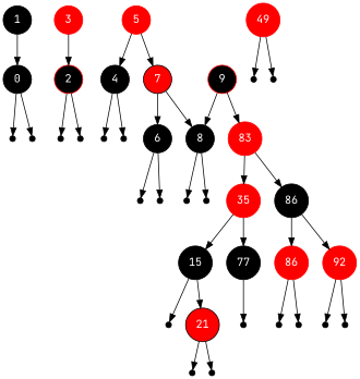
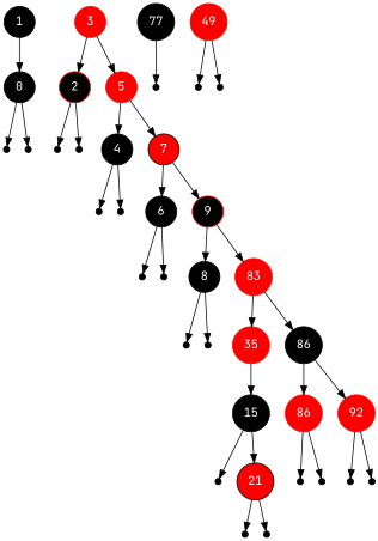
  digraph {
    fontname="JetBrains Mono"
    node [fontname="JetBrains Mono" shape=point]
    edge [fontname="JetBrains Mono"]
    n1 [color=black fillcolor=black fontcolor=white label=1 shape=circle style=filled]
    n2 [color=black fillcolor=black fontcolor=white label=0 shape=circle style=filled]
    null0xaaaaaaac12c0L [width=0.1]
    null0xaaaaaaac12c0R [width=0.1]
    n5 [color=red fillcolor=red fontcolor=white label=3 shape=circle style=filled]
    n6 [color=red fillcolor=black fontcolor=white label=2 shape=circle style=filled]
    n7 [color=red fillcolor=red fontcolor=white label=5 shape=circle style=filled]
    null0xaaaaaaac1520L [width=0.1]
    null0xaaaaaaac1520R [width=0.1]
    n10 [color=black fillcolor=black fontcolor=white label=4 shape=circle style=filled]
    n11 [color=black fillcolor=red fontcolor=white label=7 shape=circle style=filled]
    null0xaaaaaaac1990L [width=0.1]
    null0xaaaaaaac1990R [width=0.1]
    n14 [color=black fillcolor=black fontcolor=white label=6 shape=circle style=filled]
    n15 [color=red fillcolor=black fontcolor=white label=9 shape=circle style=filled]
    null0xaaaaaaac19f0L [width=0.1]
    null0xaaaaaaac19f0R [width=0.1]
    n18 [color=black fillcolor=black fontcolor=white label=8 shape=circle style=filled]
    n19 [color=red fillcolor=red fontcolor=white label=83 shape=circle style=filled]
    null0xaaaaaaac1a50L [width=0.1]
    null0xaaaaaaac1a50R [width=0.1]
    n22 [color=red fillcolor=red fontcolor=white label=35 shape=circle style=filled]
    n23 [color=black fillcolor=black fontcolor=white label=86 shape=circle style=filled]
    n24 [color=black fillcolor=black fontcolor=white label=15 shape=circle style=filled]
    n25 [color=black fillcolor=black fontcolor=white label=77 shape=circle style=filled]
    n26 [color=red fillcolor=red fontcolor=white label=86 shape=circle style=filled]
    n27 [color=red fillcolor=red fontcolor=white label=92 shape=circle style=filled]
    null0xaaaaaaac1b40L [width=0.1]
    n29 [color=black fillcolor=red fontcolor=white label=21 shape=circle style=filled]
    null0xaaaaaaac1b10R [width=0.1]
    null0xaaaaaaac1c60L [width=0.1]
    null0xaaaaaaac1c60R [width=0.1]
    n33 [color=red fillcolor=red fontcolor=white label=49 shape=circle style=filled]
    null0xaaaaaaac1c30L [width=0.1]
    null0xaaaaaaac1c30R [width=0.1]
    null0xaaaaaaac1ae0L [width=0.1]
    null0xaaaaaaac1ae0R [width=0.1]
    null0xaaaaaaac1c00L [width=0.1]
    null0xaaaaaaac1c00R [width=0.1]
    n1 -> n2
    n2 -> null0xaaaaaaac12c0L
    n2 -> null0xaaaaaaac12c0R
    n5 -> n6
+   n5 -> n7
    n6 -> null0xaaaaaaac1520L
    n6 -> null0xaaaaaaac1520R
    n7 -> n10
    n7 -> n11
    n10 -> null0xaaaaaaac1990L
    n10 -> null0xaaaaaaac1990R
    n11 -> n14
-   n11 -> n18
+   n11 -> n15
    n14 -> null0xaaaaaaac19f0L
    n14 -> null0xaaaaaaac19f0R
    n15 -> n18
    n15 -> n19
    n18 -> null0xaaaaaaac1a50L
    n18 -> null0xaaaaaaac1a50R
    n19 -> n22
    n19 -> n23
    n22 -> n24
-   n22 -> n25
    n23 -> n26
    n23 -> n27
    n24 -> null0xaaaaaaac1b40L
    n24 -> n29
    n25 -> null0xaaaaaaac1b10R
    n26 -> null0xaaaaaaac1ae0L
    n26 -> null0xaaaaaaac1ae0R
    n27 -> null0xaaaaaaac1c00L
    n27 -> null0xaaaaaaac1c00R
    n29 -> null0xaaaaaaac1c60L
    n29 -> null0xaaaaaaac1c60R
    n33 -> null0xaaaaaaac1c30L
    n33 -> null0xaaaaaaac1c30R
  }
